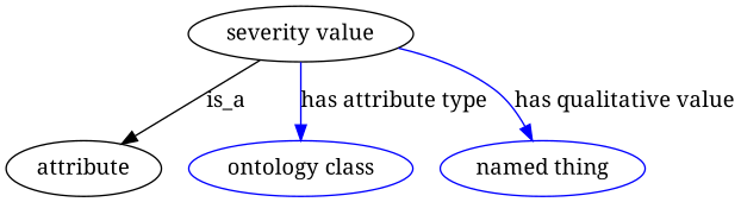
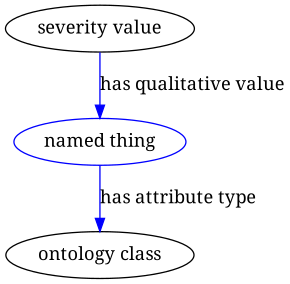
  digraph {
    fontname="Noto Serif"
    node [fontname="Noto Serif"]
    edge [fontname="Noto Serif" color=blue style=solid]
    n1 [height=0.5 label="severity value" width=1.661]
-   attribute [height=0.5 width=1.1193]
-   n3 [color=blue height=0.5 label="ontology class" width=1.7151]
+   n3 [color=black height=0.5 label="ontology class" width=1.7151]
    n4 [color=blue height=0.5 label="named thing" width=1.5346]
-   n1 -> attribute [label=is_a color="" style=""]
-   n1 -> n3 [label="has attribute type"]
+   n4 -> n3 [label="has attribute type"]
    n1 -> n4 [label="has qualitative value"]
  }
